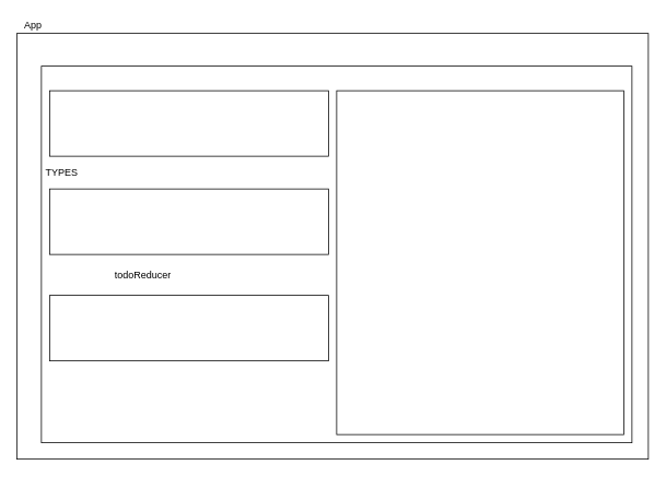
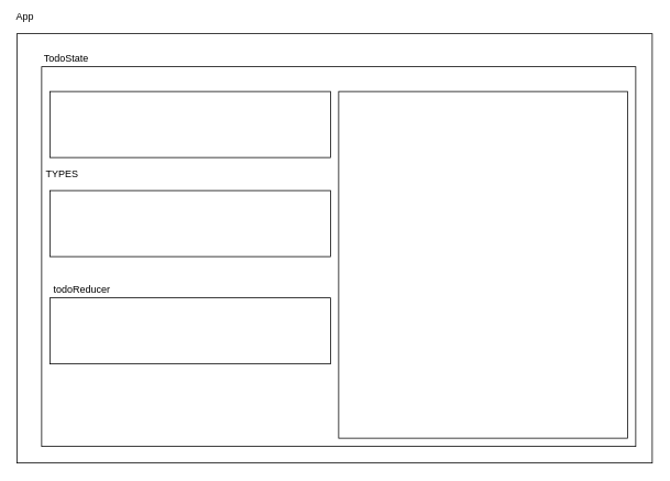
  <mxCell id="0" />
  <mxCell id="1" parent="0" />
  <mxCell id="2" value="" style="rounded=0;whiteSpace=wrap;html=1;" vertex="1" parent="1"><mxGeometry x="20" y="40" width="770" height="520" as="geometry" /></mxCell>
- <mxCell id="3" value="App" style="text;html=1;strokeColor=none;fillColor=none;align=center;verticalAlign=middle;whiteSpace=wrap;rounded=0;" vertex="1" parent="1"><mxGeometry x="20" y="20" width="40" height="20" as="geometry" /></mxCell>
+ <mxCell id="3" value="App" style="text;html=1;strokeColor=none;fillColor=none;align=center;verticalAlign=middle;whiteSpace=wrap;rounded=0;" vertex="1" parent="1"><mxGeometry x="10" y="10" width="40" height="20" as="geometry" /></mxCell>
  <mxCell id="4" value="" style="rounded=0;whiteSpace=wrap;html=1;" vertex="1" parent="1"><mxGeometry x="50" y="80" width="720" height="460" as="geometry" /></mxCell>
+ <mxCell id="5" value="TodoState" style="text;html=1;strokeColor=none;fillColor=none;align=center;verticalAlign=middle;whiteSpace=wrap;rounded=0;" vertex="1" parent="1"><mxGeometry x="60" y="60" width="40" height="20" as="geometry" /></mxCell>
  <mxCell id="6" value="" style="rounded=0;whiteSpace=wrap;html=1;" vertex="1" parent="1"><mxGeometry x="410" y="110" width="350" height="420" as="geometry" /></mxCell>
  <mxCell id="7" value="" style="rounded=0;whiteSpace=wrap;html=1;" vertex="1" parent="1"><mxGeometry x="60" y="110" width="340" height="80" as="geometry" /></mxCell>
  <mxCell id="8" value="TYPES" style="text;html=1;strokeColor=none;fillColor=none;align=center;verticalAlign=middle;whiteSpace=wrap;rounded=0;" vertex="1" parent="1"><mxGeometry x="55" y="200" width="40" height="20" as="geometry" /></mxCell>
- <mxCell id="9" value="todoReducer" style="text;html=1;strokeColor=none;fillColor=none;align=center;verticalAlign=middle;whiteSpace=wrap;rounded=0;" vertex="1" parent="1"><mxGeometry x="135" y="325" width="78" height="20" as="geometry" /></mxCell>
+ <mxCell id="9" value="todoReducer" style="text;html=1;strokeColor=none;fillColor=none;align=center;verticalAlign=middle;whiteSpace=wrap;rounded=0;" vertex="1" parent="1"><mxGeometry x="60" y="340" width="78" height="20" as="geometry" /></mxCell>
  <mxCell id="10" value="" style="rounded=0;whiteSpace=wrap;html=1;" vertex="1" parent="1"><mxGeometry x="60" y="230" width="340" height="80" as="geometry" /></mxCell>
  <mxCell id="11" value="" style="rounded=0;whiteSpace=wrap;html=1;" vertex="1" parent="1"><mxGeometry x="60" y="360" width="340" height="80" as="geometry" /></mxCell>
